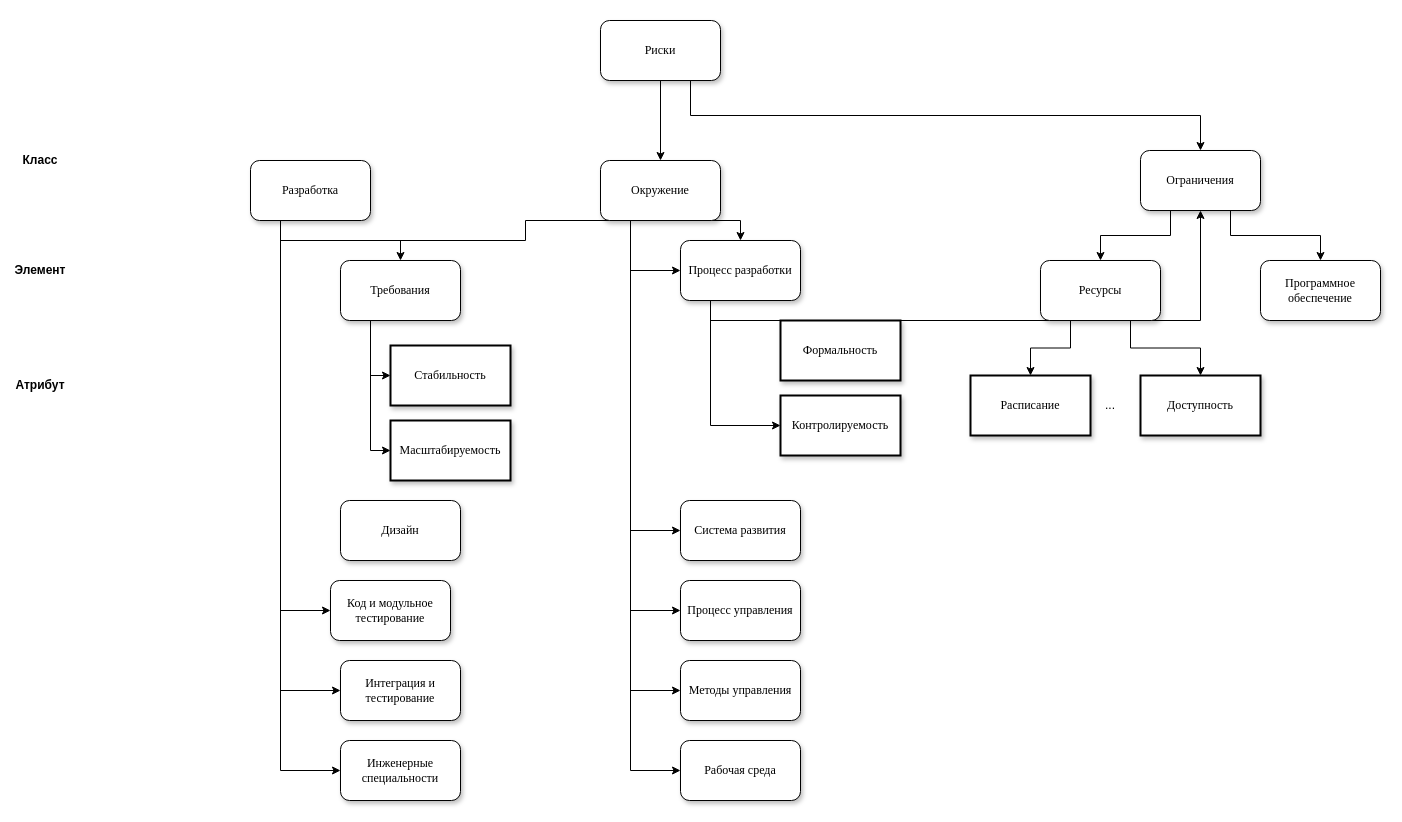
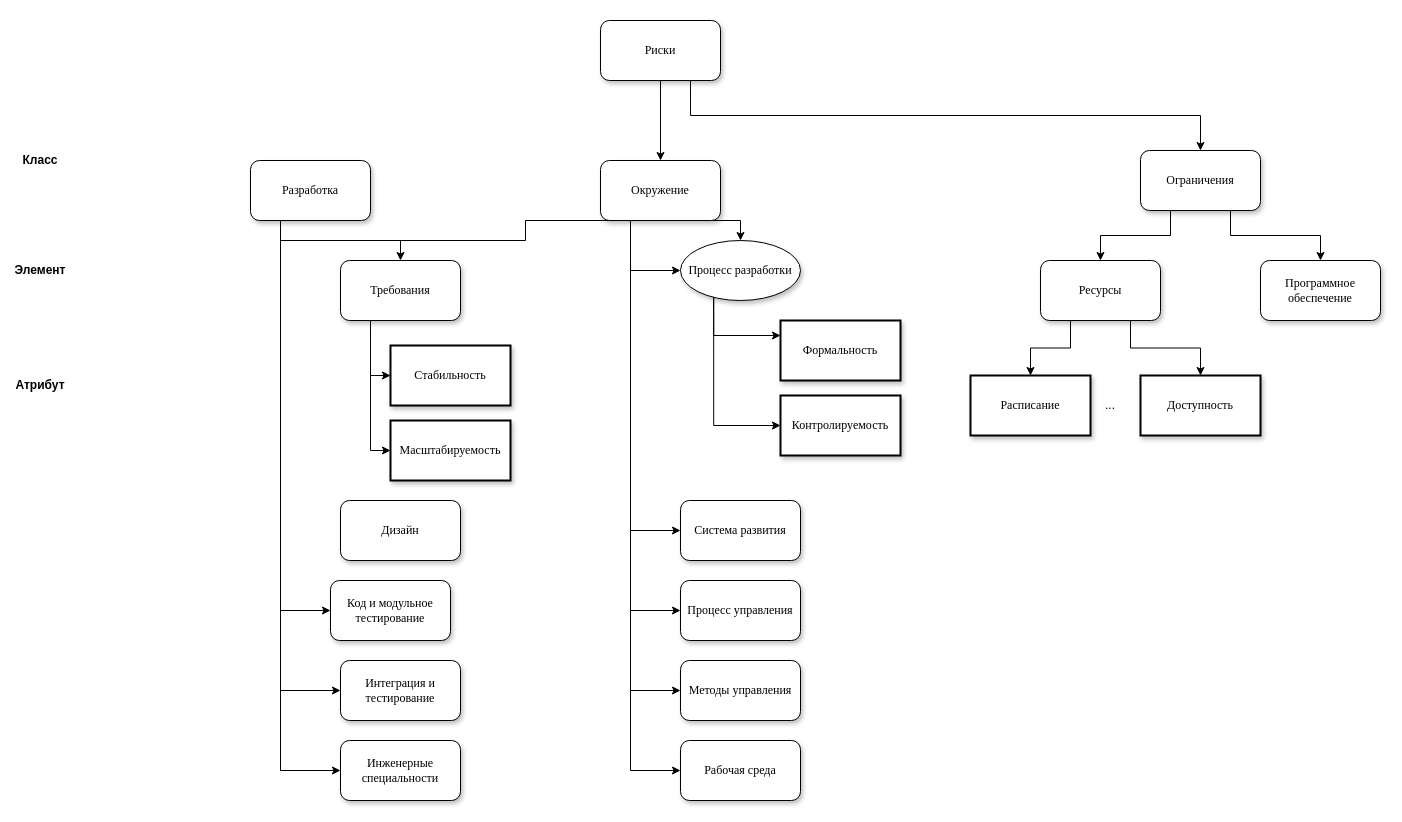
  <mxCell id="0" />
  <mxCell id="1" parent="0" />
  <mxCell id="2" style="edgeStyle=orthogonalEdgeStyle;rounded=0;orthogonalLoop=1;jettySize=auto;html=1;" edge="1" parent="1" source="4" target="16"><mxGeometry relative="1" as="geometry" /></mxCell>
  <mxCell id="3" style="edgeStyle=orthogonalEdgeStyle;rounded=0;orthogonalLoop=1;jettySize=auto;html=1;exitX=0.75;exitY=1;exitDx=0;exitDy=0;entryX=0.5;entryY=0;entryDx=0;entryDy=0;" edge="1" parent="1" source="4" target="29"><mxGeometry relative="1" as="geometry" /></mxCell>
  <mxCell id="4" value="Риски" style="whiteSpace=wrap;html=1;rounded=1;shadow=1;labelBackgroundColor=none;strokeWidth=1;fontFamily=Verdana;fontSize=12;align=center;" parent="1" vertex="1"><mxGeometry x="600" y="20" width="120" height="60" as="geometry" /></mxCell>
  <mxCell id="5" style="edgeStyle=orthogonalEdgeStyle;rounded=0;orthogonalLoop=1;jettySize=auto;html=1;exitX=0.25;exitY=1;exitDx=0;exitDy=0;entryX=0.5;entryY=0;entryDx=0;entryDy=0;" edge="1" parent="1" source="10" target="19"><mxGeometry relative="1" as="geometry" /></mxCell>
  <mxCell id="6" style="edgeStyle=orthogonalEdgeStyle;rounded=0;orthogonalLoop=1;jettySize=auto;html=1;entryX=0;entryY=0.5;entryDx=0;entryDy=0;exitX=0.25;exitY=1;exitDx=0;exitDy=0;" edge="1" parent="1" source="10" target="20"><mxGeometry relative="1" as="geometry" /></mxCell>
  <mxCell id="7" style="edgeStyle=orthogonalEdgeStyle;rounded=0;orthogonalLoop=1;jettySize=auto;html=1;exitX=0.25;exitY=1;exitDx=0;exitDy=0;" edge="1" parent="1" source="10" target="35"><mxGeometry relative="1" as="geometry" /></mxCell>
  <mxCell id="8" style="edgeStyle=orthogonalEdgeStyle;rounded=0;orthogonalLoop=1;jettySize=auto;html=1;exitX=0.25;exitY=1;exitDx=0;exitDy=0;entryX=0;entryY=0.5;entryDx=0;entryDy=0;" edge="1" parent="1" source="10" target="42"><mxGeometry relative="1" as="geometry" /></mxCell>
  <mxCell id="9" style="edgeStyle=orthogonalEdgeStyle;rounded=0;orthogonalLoop=1;jettySize=auto;html=1;exitX=0.25;exitY=1;exitDx=0;exitDy=0;entryX=0;entryY=0.5;entryDx=0;entryDy=0;" edge="1" parent="1" source="10" target="44"><mxGeometry relative="1" as="geometry" /></mxCell>
  <mxCell id="10" value="Разработка" style="whiteSpace=wrap;html=1;rounded=1;shadow=1;labelBackgroundColor=none;strokeWidth=1;fontFamily=Verdana;fontSize=12;align=center;" parent="1" vertex="1"><mxGeometry x="250" y="160" width="120" height="60" as="geometry" /></mxCell>
  <mxCell id="11" style="edgeStyle=orthogonalEdgeStyle;rounded=0;orthogonalLoop=1;jettySize=auto;html=1;exitX=0.25;exitY=1;exitDx=0;exitDy=0;entryX=0;entryY=0.5;entryDx=0;entryDy=0;" edge="1" parent="1" source="16" target="35"><mxGeometry relative="1" as="geometry" /></mxCell>
  <mxCell id="12" style="edgeStyle=orthogonalEdgeStyle;rounded=0;orthogonalLoop=1;jettySize=auto;html=1;exitX=0.25;exitY=1;exitDx=0;exitDy=0;entryX=0;entryY=0.5;entryDx=0;entryDy=0;" edge="1" parent="1" source="16" target="36"><mxGeometry relative="1" as="geometry" /></mxCell>
  <mxCell id="13" style="edgeStyle=orthogonalEdgeStyle;rounded=0;orthogonalLoop=1;jettySize=auto;html=1;exitX=0.25;exitY=1;exitDx=0;exitDy=0;entryX=0;entryY=0.5;entryDx=0;entryDy=0;" edge="1" parent="1" source="16" target="45"><mxGeometry relative="1" as="geometry" /></mxCell>
  <mxCell id="14" style="edgeStyle=orthogonalEdgeStyle;rounded=0;orthogonalLoop=1;jettySize=auto;html=1;exitX=0.25;exitY=1;exitDx=0;exitDy=0;entryX=0;entryY=0.5;entryDx=0;entryDy=0;" edge="1" parent="1" source="16" target="46"><mxGeometry relative="1" as="geometry" /></mxCell>
  <mxCell id="15" style="edgeStyle=orthogonalEdgeStyle;rounded=0;orthogonalLoop=1;jettySize=auto;html=1;exitX=0.25;exitY=1;exitDx=0;exitDy=0;entryX=0;entryY=0.5;entryDx=0;entryDy=0;" edge="1" parent="1" source="16" target="47"><mxGeometry relative="1" as="geometry" /></mxCell>
  <mxCell id="16" value="&lt;span&gt;Окружение&lt;/span&gt;" style="whiteSpace=wrap;html=1;rounded=1;shadow=1;labelBackgroundColor=none;strokeWidth=1;fontFamily=Verdana;fontSize=12;align=center;" parent="1" vertex="1"><mxGeometry x="600" y="160" width="120" height="60" as="geometry" /></mxCell>
  <mxCell id="17" style="edgeStyle=orthogonalEdgeStyle;rounded=0;orthogonalLoop=1;jettySize=auto;html=1;entryX=0;entryY=0.5;entryDx=0;entryDy=0;exitX=0.25;exitY=1;exitDx=0;exitDy=0;" edge="1" parent="1" source="19" target="23"><mxGeometry relative="1" as="geometry" /></mxCell>
  <mxCell id="18" style="edgeStyle=orthogonalEdgeStyle;rounded=0;orthogonalLoop=1;jettySize=auto;html=1;entryX=0;entryY=0.5;entryDx=0;entryDy=0;exitX=0.25;exitY=1;exitDx=0;exitDy=0;" edge="1" parent="1" source="19" target="24"><mxGeometry relative="1" as="geometry" /></mxCell>
  <mxCell id="19" value="&lt;span&gt;Требования&lt;/span&gt;" style="whiteSpace=wrap;html=1;rounded=1;shadow=1;labelBackgroundColor=none;strokeWidth=1;fontFamily=Verdana;fontSize=12;align=center;" parent="1" vertex="1"><mxGeometry x="340" y="260" width="120" height="60" as="geometry" /></mxCell>
  <mxCell id="20" value="Инженерные специальности" style="whiteSpace=wrap;html=1;rounded=1;shadow=1;labelBackgroundColor=none;strokeWidth=1;fontFamily=Verdana;fontSize=12;align=center;" parent="1" vertex="1"><mxGeometry x="340" y="740" width="120" height="60" as="geometry" /></mxCell>
  <mxCell id="21" value="&lt;span&gt;Формальность&lt;/span&gt;" style="whiteSpace=wrap;html=1;rounded=0;shadow=1;labelBackgroundColor=none;strokeWidth=2;fontFamily=Verdana;fontSize=12;align=center;" parent="1" vertex="1"><mxGeometry x="780" y="320" width="120" height="60" as="geometry" /></mxCell>
  <mxCell id="22" value="&lt;span&gt;Контролируемость&lt;/span&gt;" style="whiteSpace=wrap;html=1;rounded=0;shadow=1;labelBackgroundColor=none;strokeWidth=2;fontFamily=Verdana;fontSize=12;align=center;" parent="1" vertex="1"><mxGeometry x="780" y="395" width="120" height="60" as="geometry" /></mxCell>
  <mxCell id="23" value="Стабильность" style="whiteSpace=wrap;html=1;rounded=0;shadow=1;labelBackgroundColor=none;strokeWidth=2;fontFamily=Verdana;fontSize=12;align=center;" parent="1" vertex="1"><mxGeometry x="390" y="345" width="120" height="60" as="geometry" /></mxCell>
  <mxCell id="24" value="&lt;span&gt;Масштабируемость&lt;/span&gt;" style="whiteSpace=wrap;html=1;rounded=0;shadow=1;labelBackgroundColor=none;strokeWidth=2;fontFamily=Verdana;fontSize=12;align=center;" parent="1" vertex="1"><mxGeometry x="390" y="420" width="120" height="60" as="geometry" /></mxCell>
  <mxCell id="25" value="&lt;span&gt;Расписание&lt;/span&gt;" style="whiteSpace=wrap;html=1;rounded=0;shadow=1;labelBackgroundColor=none;strokeWidth=2;fontFamily=Verdana;fontSize=12;align=center;" parent="1" vertex="1"><mxGeometry x="970" y="375" width="120" height="60" as="geometry" /></mxCell>
  <mxCell id="26" value="Доступность" style="whiteSpace=wrap;html=1;rounded=0;shadow=1;labelBackgroundColor=none;strokeWidth=2;fontFamily=Verdana;fontSize=12;align=center;" parent="1" vertex="1"><mxGeometry x="1140" y="375" width="120" height="60" as="geometry" /></mxCell>
  <mxCell id="27" style="edgeStyle=orthogonalEdgeStyle;rounded=0;orthogonalLoop=1;jettySize=auto;html=1;exitX=0.25;exitY=1;exitDx=0;exitDy=0;" edge="1" parent="1" source="29" target="39"><mxGeometry relative="1" as="geometry" /></mxCell>
  <mxCell id="28" style="edgeStyle=orthogonalEdgeStyle;rounded=0;orthogonalLoop=1;jettySize=auto;html=1;exitX=0.75;exitY=1;exitDx=0;exitDy=0;" edge="1" parent="1" source="29" target="40"><mxGeometry relative="1" as="geometry" /></mxCell>
  <mxCell id="29" value="&lt;span&gt;Ограничения&lt;/span&gt;" style="whiteSpace=wrap;html=1;rounded=1;shadow=1;labelBackgroundColor=none;strokeWidth=1;fontFamily=Verdana;fontSize=12;align=center;" vertex="1" parent="1"><mxGeometry x="1140" y="150" width="120" height="60" as="geometry" /></mxCell>
  <mxCell id="30" value="Класс" style="text;html=1;strokeColor=none;fillColor=none;align=center;verticalAlign=middle;whiteSpace=wrap;rounded=0;fontStyle=1" vertex="1" parent="1"><mxGeometry x="20" y="150" width="40" height="20" as="geometry" /></mxCell>
  <mxCell id="31" value="Элемент" style="text;html=1;strokeColor=none;fillColor=none;align=center;verticalAlign=middle;whiteSpace=wrap;rounded=0;fontStyle=1" vertex="1" parent="1"><mxGeometry x="20" y="260" width="40" height="20" as="geometry" /></mxCell>
  <mxCell id="32" value="Атрибут" style="text;html=1;strokeColor=none;fillColor=none;align=center;verticalAlign=middle;whiteSpace=wrap;rounded=0;fontStyle=1" vertex="1" parent="1"><mxGeometry x="20" y="375" width="40" height="20" as="geometry" /></mxCell>
- <mxCell id="33" style="edgeStyle=orthogonalEdgeStyle;rounded=0;orthogonalLoop=1;jettySize=auto;html=1;exitX=0.25;exitY=1;exitDx=0;exitDy=0;" edge="1" parent="1" source="35" target="29"><mxGeometry relative="1" as="geometry" /></mxCell>
+ <mxCell id="33" style="edgeStyle=orthogonalEdgeStyle;rounded=0;orthogonalLoop=1;jettySize=auto;html=1;exitX=0.25;exitY=1;exitDx=0;exitDy=0;entryX=0;entryY=0.25;entryDx=0;entryDy=0;" edge="1" parent="1" source="35" target="21"><mxGeometry relative="1" as="geometry" /></mxCell>
  <mxCell id="34" style="edgeStyle=orthogonalEdgeStyle;rounded=0;orthogonalLoop=1;jettySize=auto;html=1;exitX=0.25;exitY=1;exitDx=0;exitDy=0;entryX=0;entryY=0.5;entryDx=0;entryDy=0;" edge="1" parent="1" source="35" target="22"><mxGeometry relative="1" as="geometry" /></mxCell>
- <mxCell id="35" value="&lt;span&gt;Процесс разработки&lt;/span&gt;" style="whiteSpace=wrap;html=1;rounded=1;shadow=1;labelBackgroundColor=none;strokeWidth=1;fontFamily=Verdana;fontSize=12;align=center;" vertex="1" parent="1"><mxGeometry x="680" y="240" width="120" height="60" as="geometry" /></mxCell>
+ <mxCell id="35" value="&lt;span&gt;Процесс разработки&lt;/span&gt;" style="ellipse;whiteSpace=wrap;html=1;shadow=1;labelBackgroundColor=none;strokeWidth=1;fontFamily=Verdana;fontSize=12;align=center;" vertex="1" parent="1"><mxGeometry x="680" y="240" width="120" height="60" as="geometry" /></mxCell>
  <mxCell id="36" value="&lt;span&gt;Cистема развития&lt;/span&gt;" style="whiteSpace=wrap;html=1;rounded=1;shadow=1;labelBackgroundColor=none;strokeWidth=1;fontFamily=Verdana;fontSize=12;align=center;" vertex="1" parent="1"><mxGeometry x="680" y="500" width="120" height="60" as="geometry" /></mxCell>
  <mxCell id="37" style="edgeStyle=orthogonalEdgeStyle;rounded=0;orthogonalLoop=1;jettySize=auto;html=1;exitX=0.25;exitY=1;exitDx=0;exitDy=0;" edge="1" parent="1" source="39" target="25"><mxGeometry relative="1" as="geometry" /></mxCell>
  <mxCell id="38" style="edgeStyle=orthogonalEdgeStyle;rounded=0;orthogonalLoop=1;jettySize=auto;html=1;exitX=0.75;exitY=1;exitDx=0;exitDy=0;" edge="1" parent="1" source="39" target="26"><mxGeometry relative="1" as="geometry" /></mxCell>
  <mxCell id="39" value="&lt;span&gt;Ресурсы&lt;/span&gt;" style="whiteSpace=wrap;html=1;rounded=1;shadow=1;labelBackgroundColor=none;strokeWidth=1;fontFamily=Verdana;fontSize=12;align=center;" vertex="1" parent="1"><mxGeometry x="1040" y="260" width="120" height="60" as="geometry" /></mxCell>
  <mxCell id="40" value="&lt;span&gt;Программное обеспечение&lt;/span&gt;" style="whiteSpace=wrap;html=1;rounded=1;shadow=1;labelBackgroundColor=none;strokeWidth=1;fontFamily=Verdana;fontSize=12;align=center;" vertex="1" parent="1"><mxGeometry x="1260" y="260" width="120" height="60" as="geometry" /></mxCell>
  <mxCell id="41" value="..." style="text;html=1;strokeColor=none;fillColor=none;align=center;verticalAlign=middle;whiteSpace=wrap;rounded=0;" vertex="1" parent="1"><mxGeometry x="1090" y="395" width="40" height="20" as="geometry" /></mxCell>
  <mxCell id="42" value="Код и модульное тестирование" style="whiteSpace=wrap;html=1;rounded=1;shadow=1;labelBackgroundColor=none;strokeWidth=1;fontFamily=Verdana;fontSize=12;align=center;" vertex="1" parent="1"><mxGeometry x="330" y="580" width="120" height="60" as="geometry" /></mxCell>
  <mxCell id="43" value="Дизайн" style="whiteSpace=wrap;html=1;rounded=1;shadow=1;labelBackgroundColor=none;strokeWidth=1;fontFamily=Verdana;fontSize=12;align=center;" vertex="1" parent="1"><mxGeometry x="340" y="500" width="120" height="60" as="geometry" /></mxCell>
  <mxCell id="44" value="Интеграция и тестирование" style="whiteSpace=wrap;html=1;rounded=1;shadow=1;labelBackgroundColor=none;strokeWidth=1;fontFamily=Verdana;fontSize=12;align=center;" vertex="1" parent="1"><mxGeometry x="340" y="660" width="120" height="60" as="geometry" /></mxCell>
  <mxCell id="45" value="&lt;span&gt;Процесс управления&lt;/span&gt;" style="whiteSpace=wrap;html=1;rounded=1;shadow=1;labelBackgroundColor=none;strokeWidth=1;fontFamily=Verdana;fontSize=12;align=center;" vertex="1" parent="1"><mxGeometry x="680" y="580" width="120" height="60" as="geometry" /></mxCell>
  <mxCell id="46" value="&lt;span&gt;Методы управления&lt;/span&gt;" style="whiteSpace=wrap;html=1;rounded=1;shadow=1;labelBackgroundColor=none;strokeWidth=1;fontFamily=Verdana;fontSize=12;align=center;" vertex="1" parent="1"><mxGeometry x="680" y="660" width="120" height="60" as="geometry" /></mxCell>
  <mxCell id="47" value="&lt;span&gt;Рабочая среда&lt;/span&gt;" style="whiteSpace=wrap;html=1;rounded=1;shadow=1;labelBackgroundColor=none;strokeWidth=1;fontFamily=Verdana;fontSize=12;align=center;" vertex="1" parent="1"><mxGeometry x="680" y="740" width="120" height="60" as="geometry" /></mxCell>
